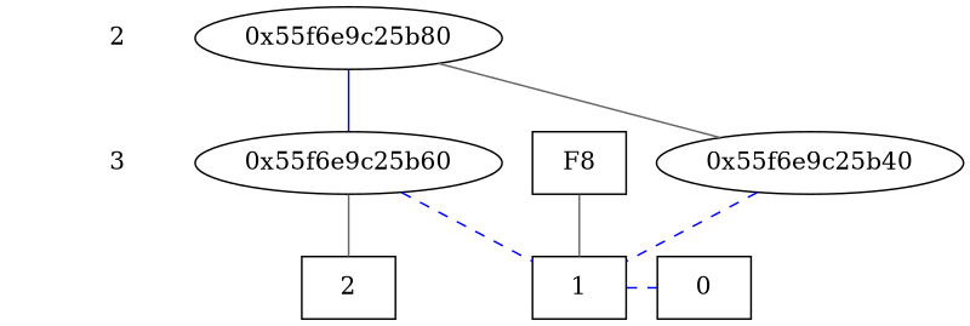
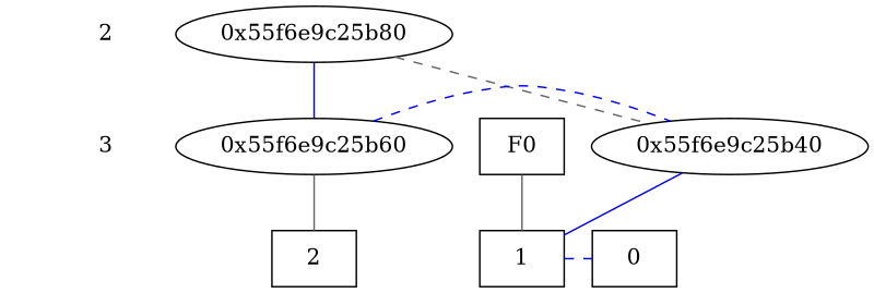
  digraph {
    node [shape=box]
    edge [dir=none color=blue]
    "CONST NODES" [shape=plaintext style=invis]
    " 2 " [shape=plaintext]
    " 3 " [shape=plaintext]
-   F0 [label=F8]
+   F0
    "0x55f6e9c25b80" [shape=""]
    "0x55f6e9c25b60" [shape=""]
    "0x55f6e9c25b40" [shape=""]
    n8 [label=0]
    n9 [label=1]
    n10 [label=2]
    subgraph sub_1 {
      "CONST NODES"
      " 2 "
      " 3 "
    }
    subgraph sub_2 {
      rank=same
      F0
    }
    subgraph sub_3 {
      rank=same
      " 2 "
      "0x55f6e9c25b80"
    }
    subgraph sub_4 {
      rank=same
      " 3 "
      "0x55f6e9c25b60"
      "0x55f6e9c25b40"
    }
    subgraph sub_5 {
      rank=same
      "CONST NODES"
      subgraph sub_6 {
        rank=same
        n8
        n9
        n10
      }
    }
    " 2 " -> " 3 " [style=invis color=""]
    " 3 " -> "CONST NODES" [style=invis color=""]
    F0 -> n9 [color=gray40 style=solid]
    "0x55f6e9c25b80" -> "0x55f6e9c25b60" [style=solid]
-   "0x55f6e9c25b80" -> "0x55f6e9c25b40" [color=gray40]
-   "0x55f6e9c25b60" -> n9 [style=dashed]
+   "0x55f6e9c25b80" -> "0x55f6e9c25b40" [color=gray40 style=dashed]
+   "0x55f6e9c25b60" -> "0x55f6e9c25b40" [style=dashed]
    "0x55f6e9c25b60" -> n10 [color=gray40]
-   "0x55f6e9c25b40" -> n9 [style=dashed]
+   "0x55f6e9c25b40" -> n9
    n9 -> n8 [style=dashed]
  }
